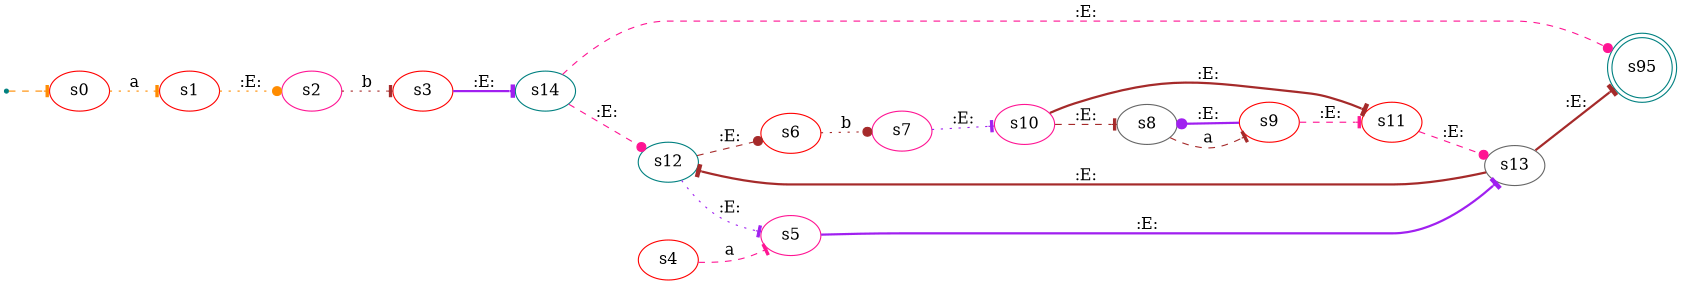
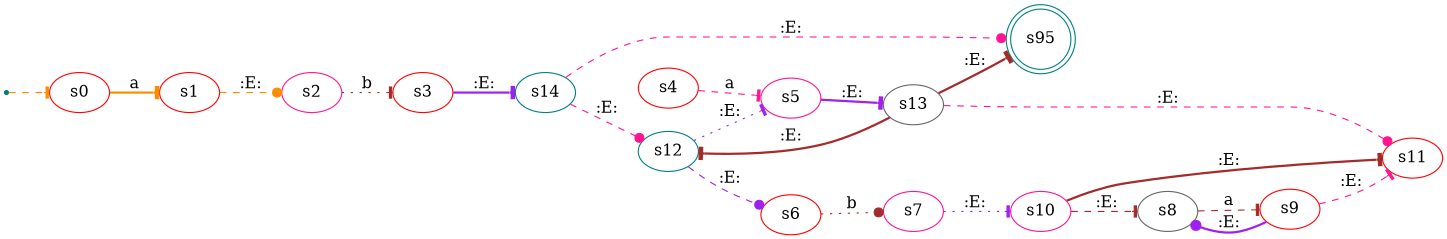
  digraph {
    rankdir=LR
    node [color=red]
    edge [arrowhead=tee color=brown style=dashed]
    start [color=teal shape=point]
    s0
    s1
    s2 [color=deeppink]
    n5 [color=teal label=s95 shape=doublecircle]
    s3
    s14 [color=teal]
    s12 [color=teal]
    s5 [color=deeppink]
    s4
    s13 [color=gray40]
    s7 [color=deeppink]
    s6
    s10 [color=deeppink]
    s8 [color=gray40]
    s11
    s9
    start -> s0 [color=darkorange]
-   s0 -> s1 [color=darkorange label=a style=dotted]
-   s1 -> s2 [arrowhead=dot color=darkorange label=":E:" style=dotted]
+   s0 -> s1 [color=darkorange label=a style=bold]
+   s1 -> s2 [arrowhead=dot color=darkorange label=":E:"]
    s2 -> s3 [label=b style=dotted]
    s3 -> s14 [color=purple label=":E:" style=bold]
    s14 -> n5 [arrowhead=dot color=deeppink label=":E:"]
    s14 -> s12 [arrowhead=dot color=deeppink label=":E:"]
    s12 -> s5 [color=purple label=":E:" style=dotted]
-   s12 -> s6 [arrowhead=dot label=":E:"]
+   s12 -> s6 [arrowhead=dot color=purple label=":E:"]
    s5 -> s13 [color=purple label=":E:" style=bold]
    s4 -> s5 [color=deeppink label=a]
    s13 -> n5 [label=":E:" style=bold]
    s13 -> s12 [label=":E:" style=bold]
    s7 -> s10 [color=purple label=":E:" style=dotted]
    s6 -> s7 [arrowhead=dot label=b style=dotted]
    s10 -> s8 [label=":E:"]
    s10 -> s11 [label=":E:" style=bold]
    s8 -> s9 [label=a]
-   s11 -> s13 [arrowhead=dot color=deeppink label=":E:"]
+   s13 -> s11 [arrowhead=dot color=deeppink label=":E:"]
    s9 -> s8 [arrowhead=dot color=purple label=":E:" style=bold]
    s9 -> s11 [color=deeppink label=":E:"]
  }
